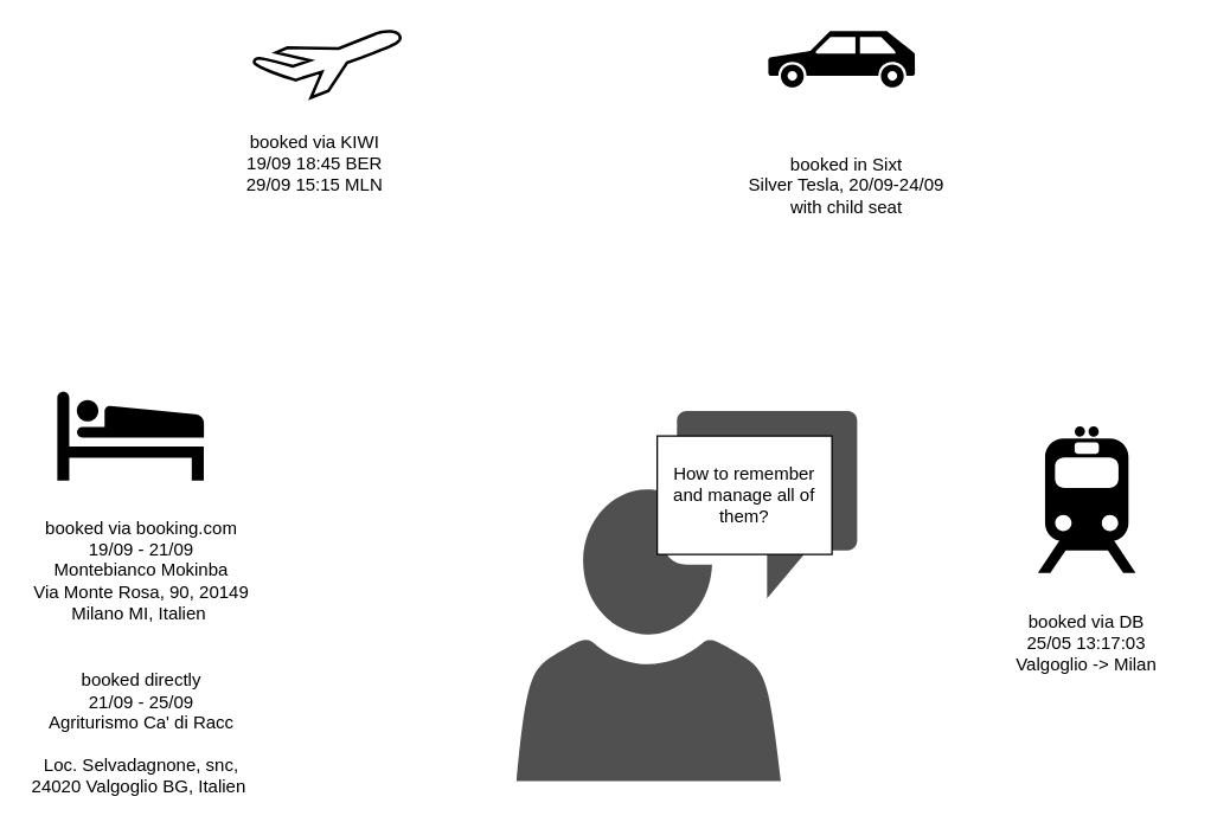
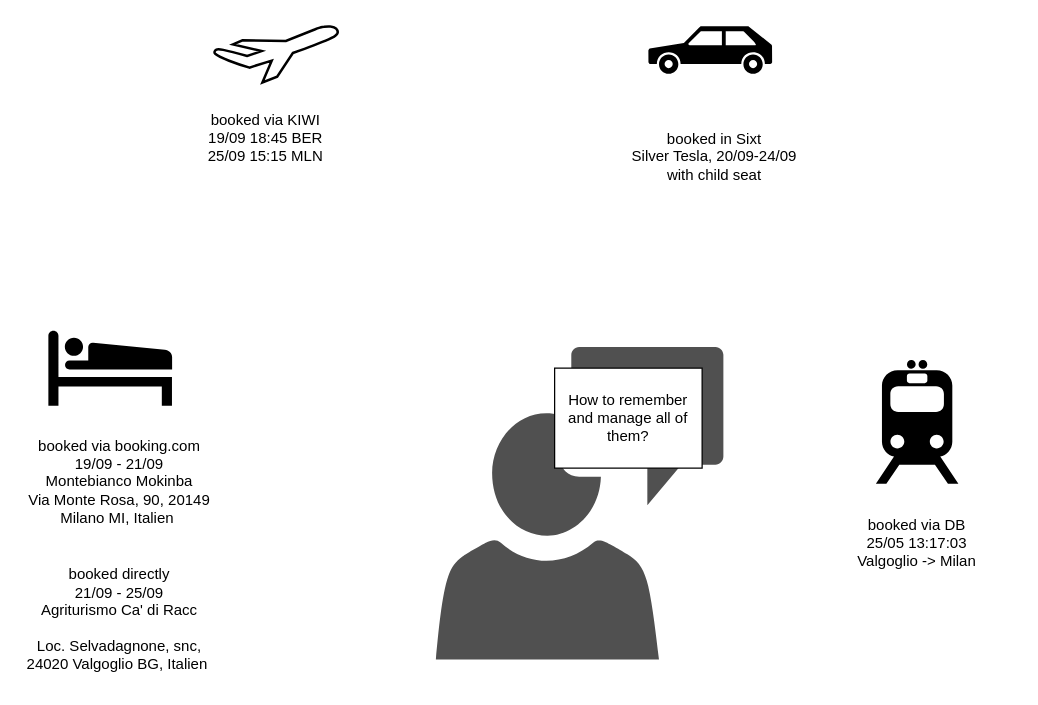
  <mxCell id="0" />
  <mxCell id="1" parent="0" />
  <mxCell id="2" value="" style="verticalLabelPosition=bottom;html=1;verticalAlign=top;strokeWidth=2;shape=mxgraph.lean_mapping.airplane_7;" vertex="1" parent="1"><mxGeometry x="170" y="20.5" width="100" height="45" as="geometry" /></mxCell>
  <mxCell id="3" value="" style="shape=mxgraph.signs.travel.hotel;html=1;pointerEvents=1;fillColor=#000000;strokeColor=none;verticalLabelPosition=bottom;verticalAlign=top;align=center;" vertex="1" parent="1"><mxGeometry x="38" y="264" width="99" height="60" as="geometry" /></mxCell>
  <mxCell id="4" value="" style="shape=mxgraph.signs.transportation.car_3;html=1;pointerEvents=1;fillColor=#000000;strokeColor=none;verticalLabelPosition=bottom;verticalAlign=top;align=center;" vertex="1" parent="1"><mxGeometry x="518" y="20.5" width="99" height="38" as="geometry" /></mxCell>
  <mxCell id="5" value="" style="sketch=0;pointerEvents=1;shadow=0;dashed=0;html=1;strokeColor=none;fillColor=#505050;labelPosition=center;verticalLabelPosition=bottom;verticalAlign=top;outlineConnect=0;align=center;shape=mxgraph.office.users.communications;" vertex="1" parent="1"><mxGeometry x="348" y="277" width="230" height="250" as="geometry" /></mxCell>
  <mxCell id="6" value="How to remember and manage all of them?" style="rounded=0;whiteSpace=wrap;html=1;" vertex="1" parent="1"><mxGeometry x="443" y="294" width="118" height="80" as="geometry" /></mxCell>
- <mxCell id="7" value="booked via KIWI&lt;br&gt;19/09 18:45 BER&lt;br&gt;29/09 15:15 MLN" style="text;html=1;strokeColor=none;fillColor=none;align=center;verticalAlign=middle;whiteSpace=wrap;rounded=0;" vertex="1" parent="1"><mxGeometry x="137" y="62" width="150" height="95" as="geometry" /></mxCell>
+ <mxCell id="7" value="booked via KIWI&lt;br&gt;19/09 18:45 BER&lt;br&gt;25/09 15:15 MLN" style="text;html=1;strokeColor=none;fillColor=none;align=center;verticalAlign=middle;whiteSpace=wrap;rounded=0;" vertex="1" parent="1"><mxGeometry x="137" y="62" width="150" height="95" as="geometry" /></mxCell>
  <mxCell id="8" value="booked via booking.com&lt;br&gt;19/09 - 21/09&lt;br&gt;Montebianco Mokinba&lt;br&gt;Via Monte Rosa, 90, 20149 Milano MI, Italien&amp;nbsp;" style="text;html=1;strokeColor=none;fillColor=none;align=center;verticalAlign=middle;whiteSpace=wrap;rounded=0;" vertex="1" parent="1"><mxGeometry x="20" y="337" width="150" height="95" as="geometry" /></mxCell>
  <mxCell id="9" value="booked directly&lt;br&gt;21/09 - 25/09&lt;br&gt;&lt;div&gt;Agriturismo Ca' di Racc&lt;/div&gt;&lt;br&gt;Loc. Selvadagnone, snc, 24020 Valgoglio BG, Italien&amp;nbsp;" style="text;html=1;strokeColor=none;fillColor=none;align=center;verticalAlign=middle;whiteSpace=wrap;rounded=0;" vertex="1" parent="1"><mxGeometry x="20" y="447" width="150" height="95" as="geometry" /></mxCell>
  <mxCell id="10" value="" style="shape=mxgraph.signs.transportation.train_2;html=1;pointerEvents=1;fillColor=#000000;strokeColor=none;verticalLabelPosition=bottom;verticalAlign=top;align=center;" vertex="1" parent="1"><mxGeometry x="700" y="287.5" width="66" height="99" as="geometry" /></mxCell>
  <mxCell id="11" value="booked via DB&lt;br&gt;25/05 13:17:03&lt;br&gt;Valgoglio -&amp;gt; Milan&lt;div&gt;&lt;/div&gt;" style="text;html=1;strokeColor=none;fillColor=none;align=center;verticalAlign=middle;whiteSpace=wrap;rounded=0;" vertex="1" parent="1"><mxGeometry x="658" y="386.5" width="150" height="95" as="geometry" /></mxCell>
  <mxCell id="12" value="booked in Sixt&lt;br&gt;Silver Tesla, 20/09-24/09 with child seat" style="text;html=1;strokeColor=none;fillColor=none;align=center;verticalAlign=middle;whiteSpace=wrap;rounded=0;" vertex="1" parent="1"><mxGeometry x="496" y="77" width="150" height="95" as="geometry" /></mxCell>
